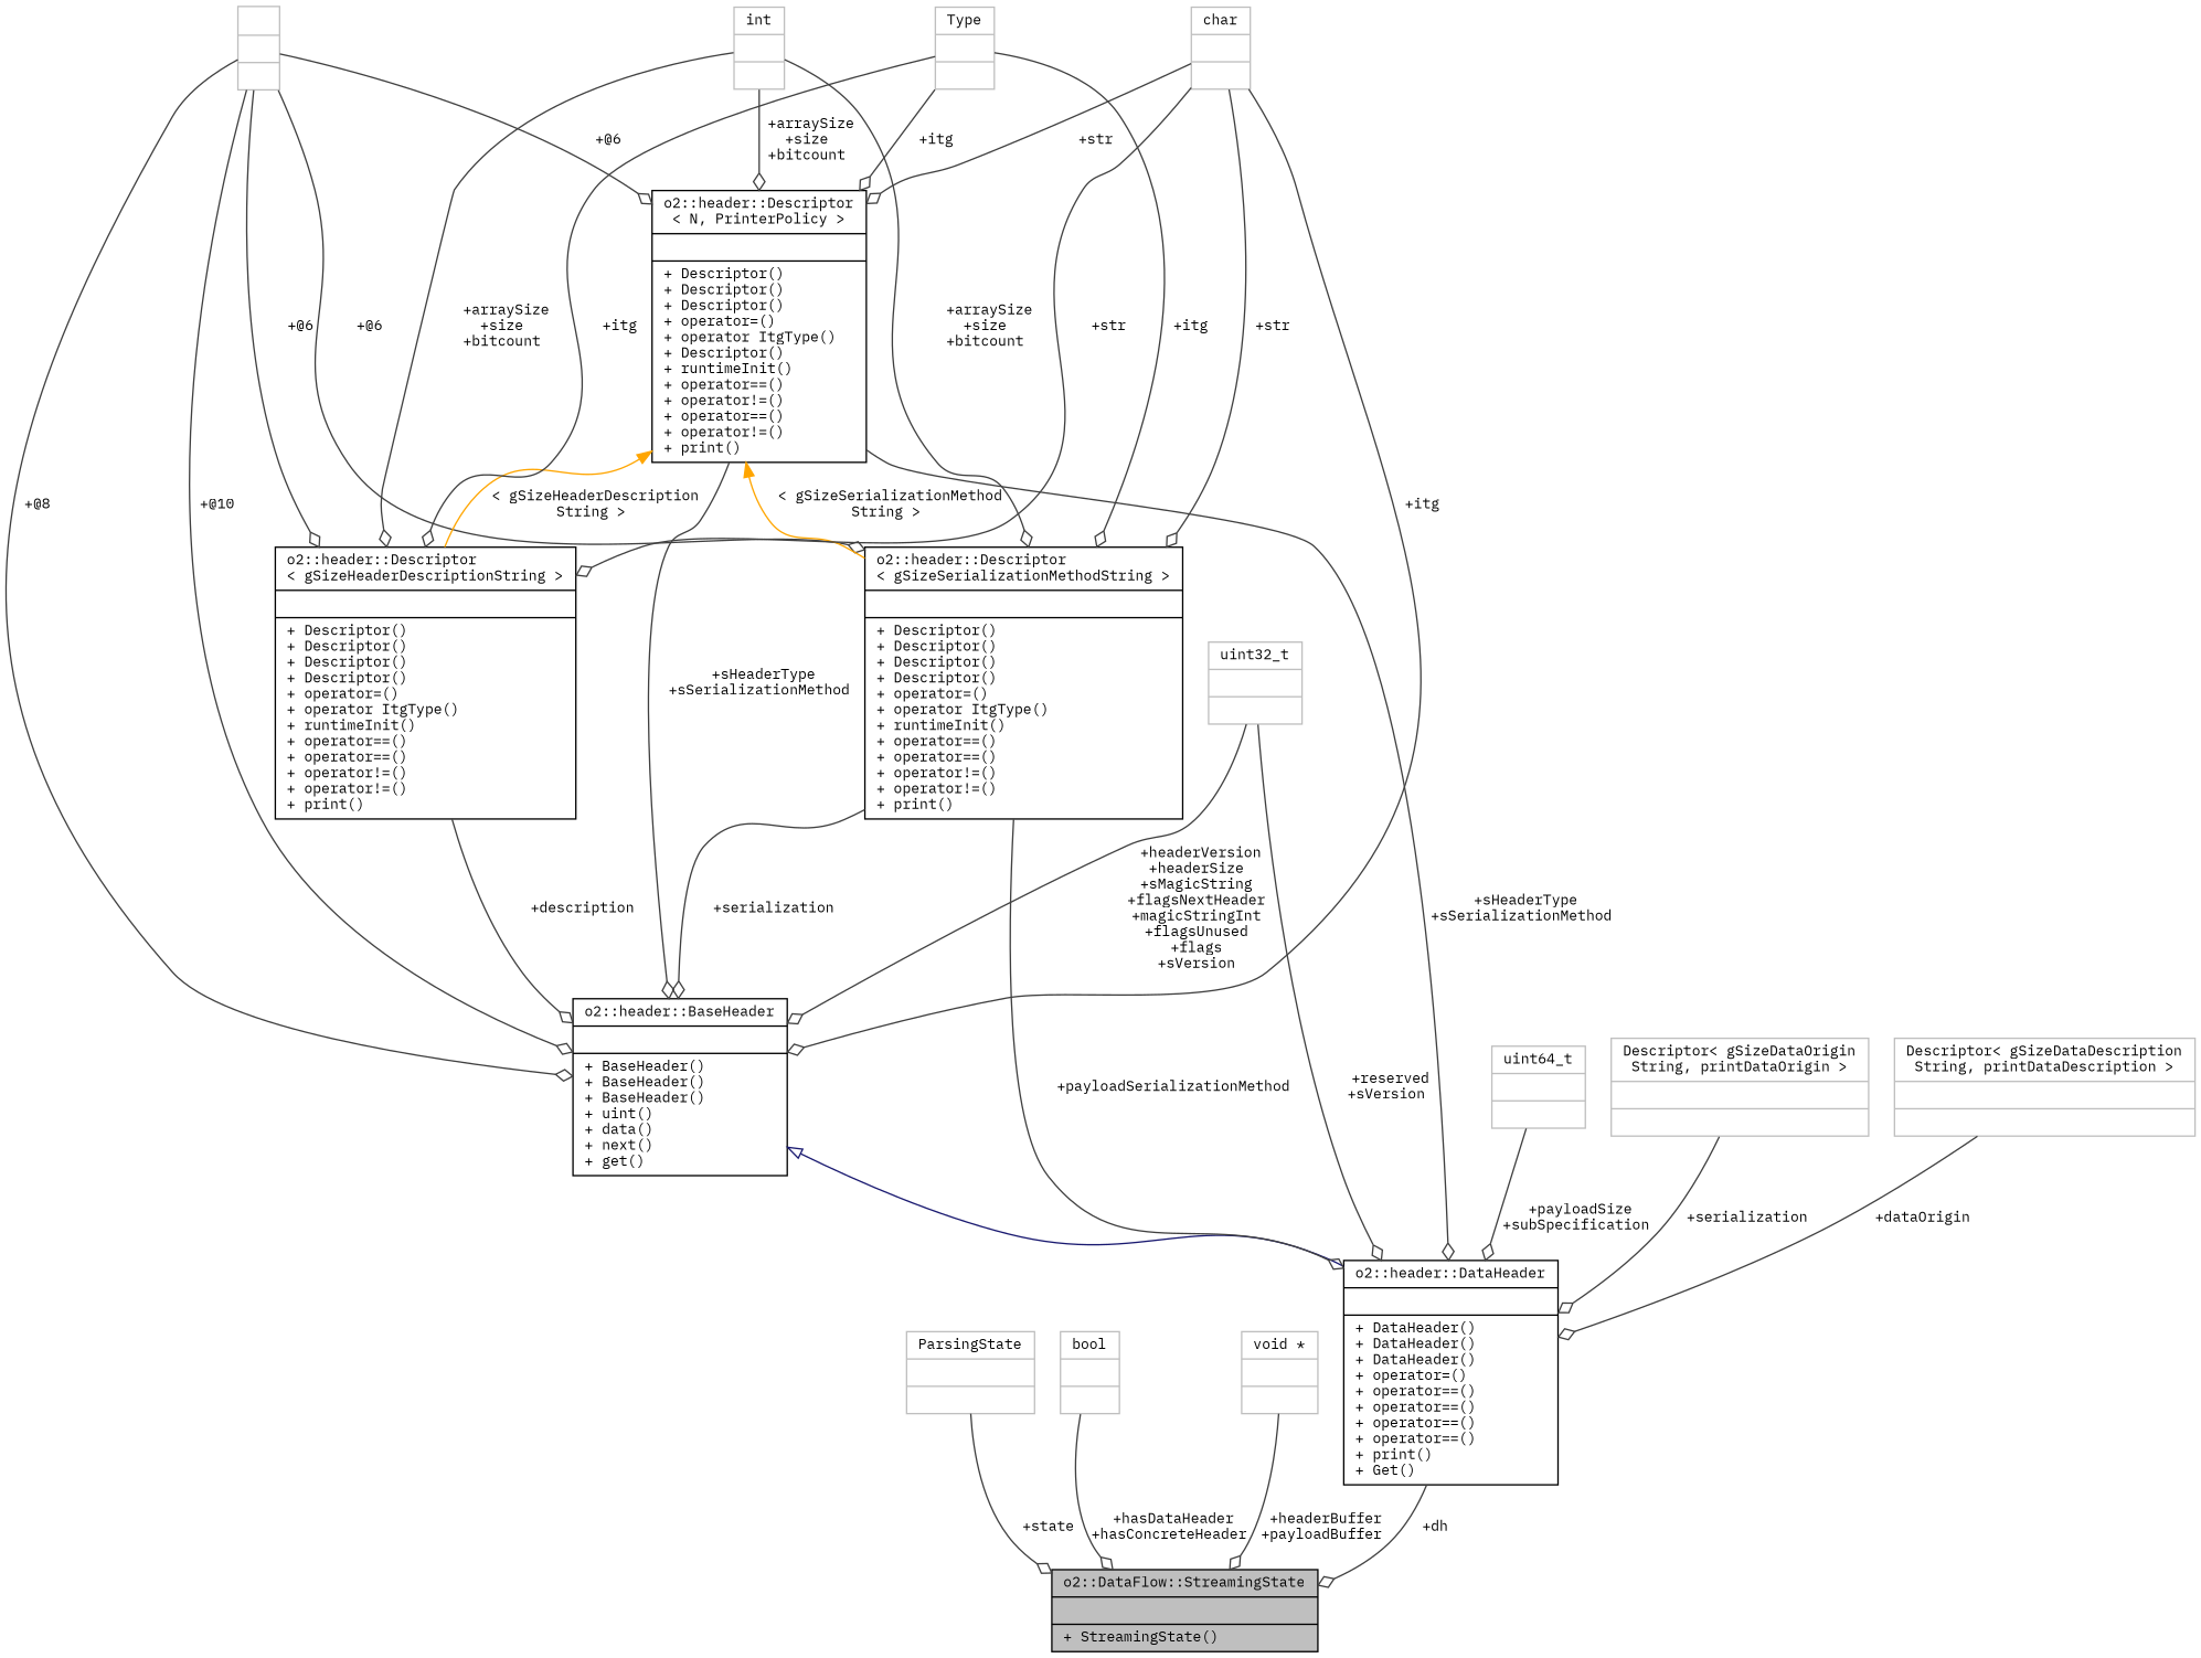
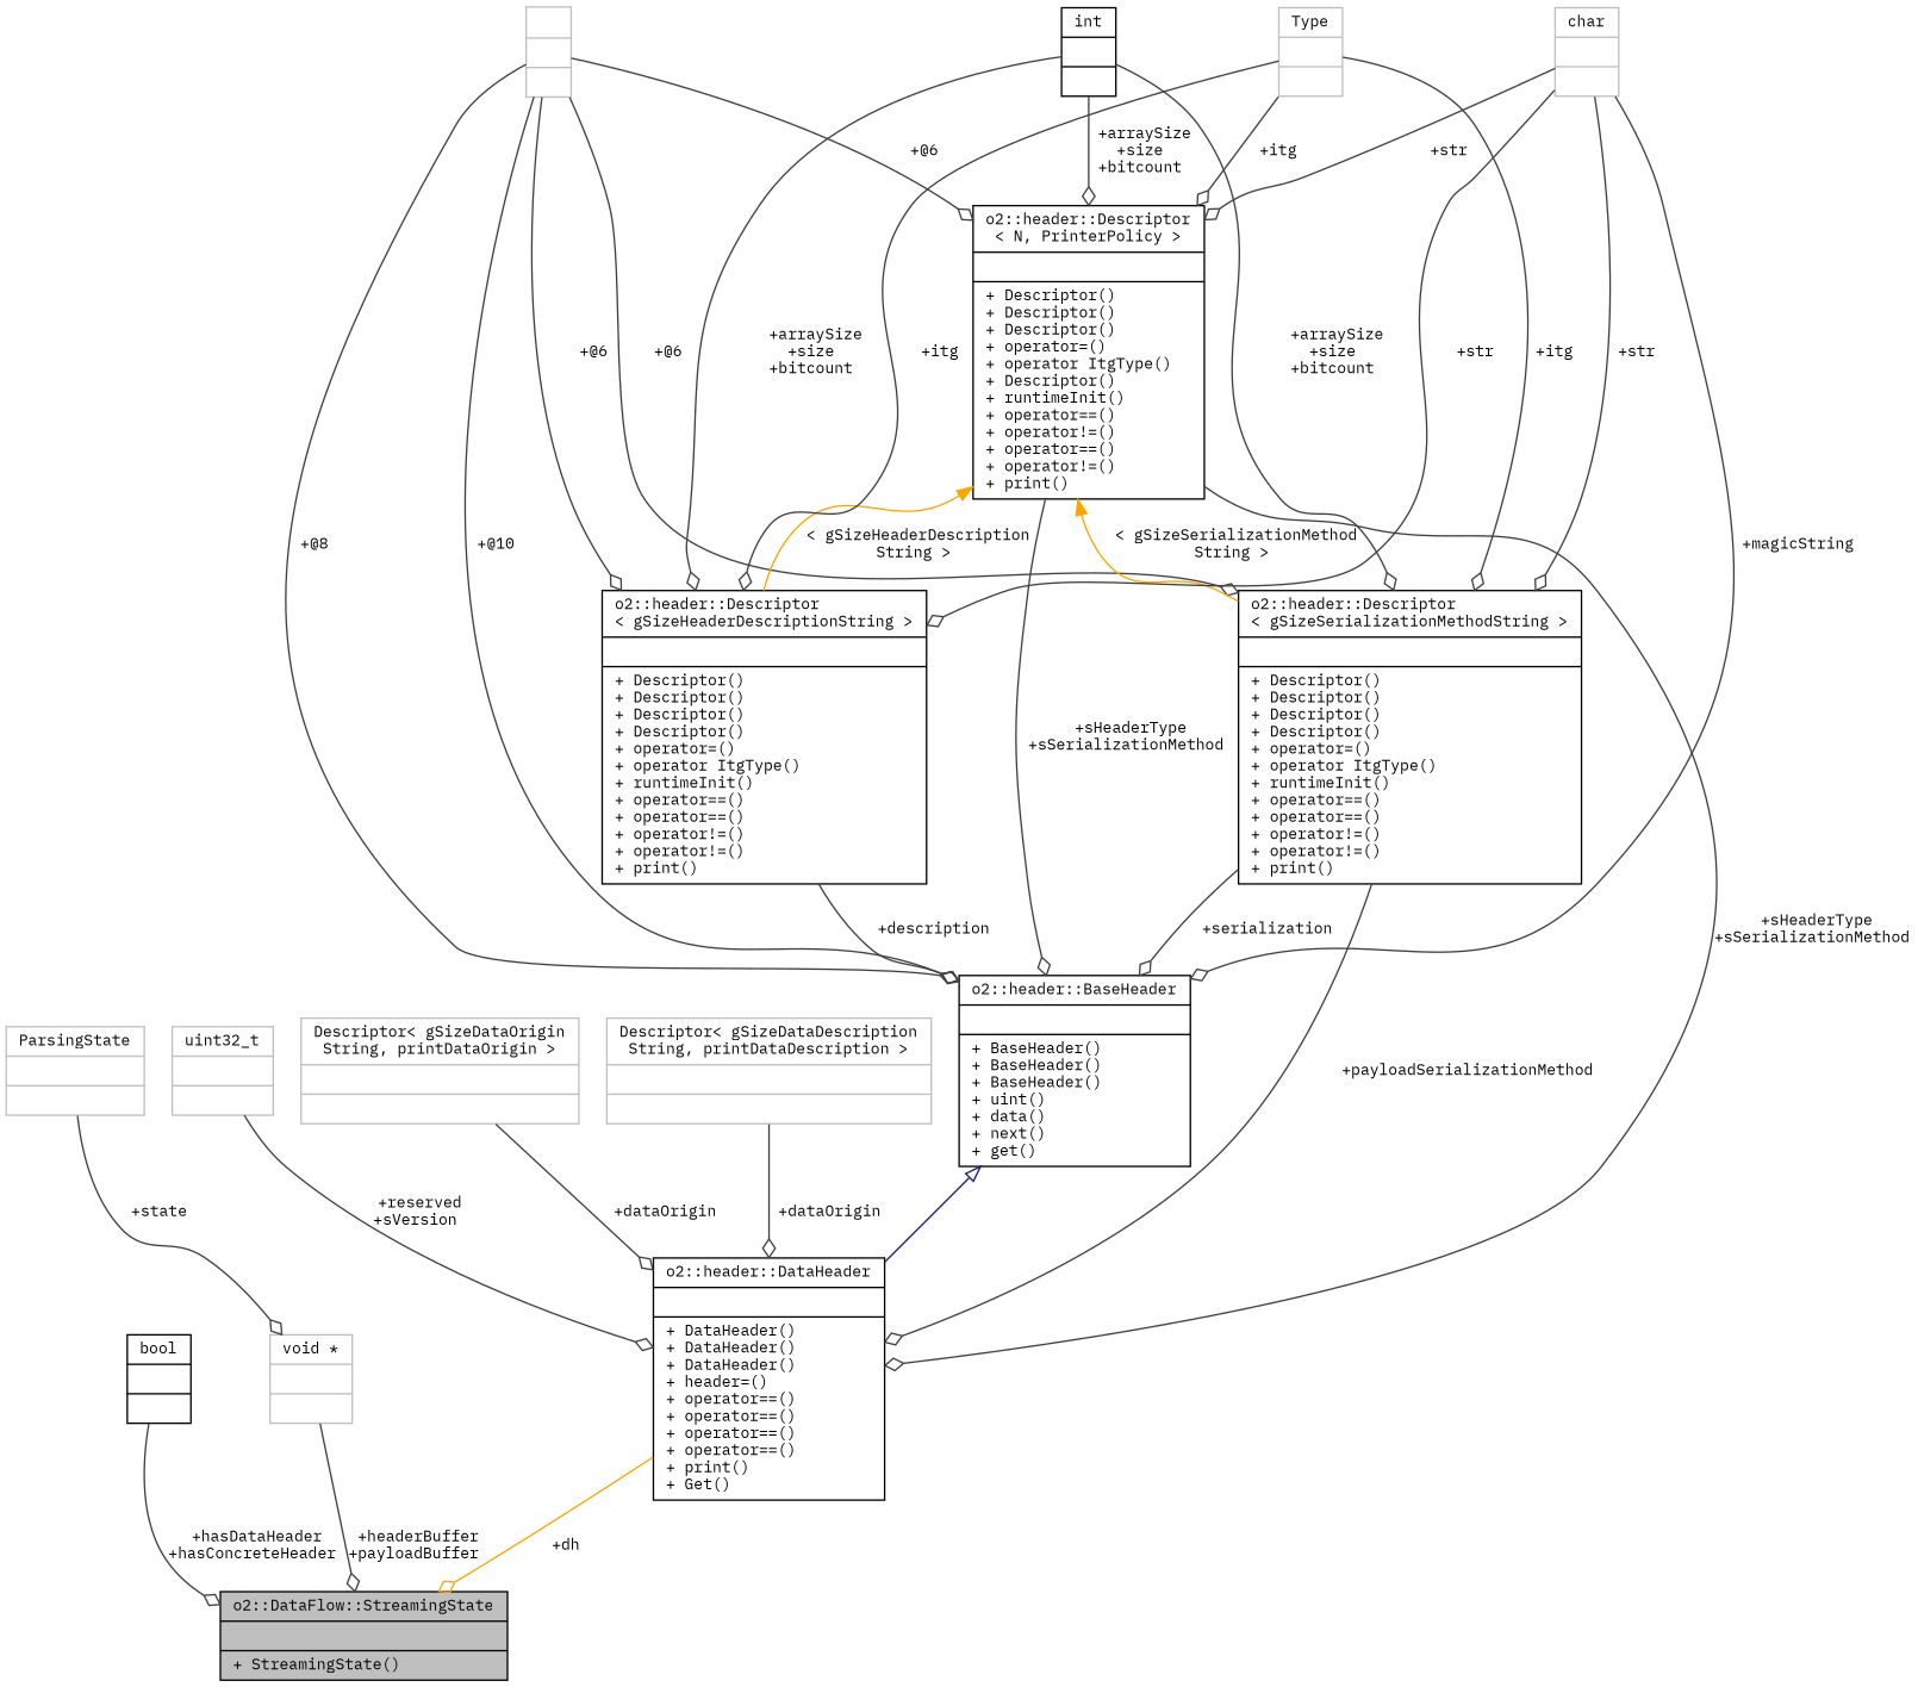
  digraph {
    fontname="IBM Plex Mono"
    node [color=grey75 fontname="IBM Plex Mono" fontsize=10 shape=record]
    edge [arrowhead=odiamond color=grey25 fontname="IBM Plex Mono" fontsize=10 labelfontname=Helvetica labelfontsize=10 style=solid]
    n1 [color=black fillcolor=grey75 fontcolor=black height=0.2 label="{o2::DataFlow::StreamingState\n||+ StreamingState()\l}" style=filled width=0.4]
    n2 [height=0.2 label="{ParsingState\n||}" width=0.4]
-   n3 [height=0.2 label="{bool\n||}" width=0.4]
+   n3 [color=black height=0.2 label="{bool\n||}" width=0.4]
    n4 [height=0.2 label="{void *\n||}" width=0.4]
-   n5 [color=black height=0.2 label="{o2::header::DataHeader\n||+ DataHeader()\l+ DataHeader()\l+ DataHeader()\l+ operator=()\l+ operator==()\l+ operator==()\l+ operator==()\l+ operator==()\l+ print()\l+ Get()\l}" width=0.4]
+   n5 [color=black height=0.2 label="{o2::header::DataHeader\n||+ DataHeader()\l+ DataHeader()\l+ DataHeader()\l+ header=()\l+ operator==()\l+ operator==()\l+ operator==()\l+ operator==()\l+ print()\l+ Get()\l}" width=0.4]
    n6 [color=black height=0.2 label="{o2::header::BaseHeader\n||+ BaseHeader()\l+ BaseHeader()\l+ BaseHeader()\l+ uint()\l+ data()\l+ next()\l+ get()\l}" width=0.4]
    n7 [color=black height=0.2 label="{o2::header::Descriptor\l\< gSizeHeaderDescriptionString \>\n||+ Descriptor()\l+ Descriptor()\l+ Descriptor()\l+ Descriptor()\l+ operator=()\l+ operator ItgType()\l+ runtimeInit()\l+ operator==()\l+ operator==()\l+ operator!=()\l+ operator!=()\l+ print()\l}" width=0.4]
    n8 [height=0.2 label="{\n||}" width=0.4]
    n9 [color=black height=0.2 label="{o2::header::Descriptor\l\< N, PrinterPolicy \>\n||+ Descriptor()\l+ Descriptor()\l+ Descriptor()\l+ operator=()\l+ operator ItgType()\l+ Descriptor()\l+ runtimeInit()\l+ operator==()\l+ operator!=()\l+ operator==()\l+ operator!=()\l+ print()\l}" width=0.4]
    n10 [color=black height=0.2 label="{o2::header::Descriptor\l\< gSizeSerializationMethodString \>\n||+ Descriptor()\l+ Descriptor()\l+ Descriptor()\l+ Descriptor()\l+ operator=()\l+ operator ItgType()\l+ runtimeInit()\l+ operator==()\l+ operator==()\l+ operator!=()\l+ operator!=()\l+ print()\l}" width=0.4]
    n11 [height=0.2 label="{Type\n||}" width=0.4]
    n12 [height=0.2 label="{char\n||}" width=0.4]
-   n13 [height=0.2 label="{int\n||}" width=0.4]
+   n13 [color=black height=0.2 label="{int\n||}" width=0.4]
    n14 [height=0.2 label="{uint32_t\n||}" width=0.4]
-   n15 [height=0.2 label="{uint64_t\n||}" width=0.4]
    n16 [height=0.2 label="{Descriptor\< gSizeDataOrigin\lString, printDataOrigin \>\n||}" width=0.4]
    n17 [height=0.2 label="{Descriptor\< gSizeDataDescription\lString, printDataDescription \>\n||}" width=0.4]
-   n2 -> n1 [label=" +state"]
+   n2 -> n4 [label=" +state"]
    n3 -> n1 [label=" +hasDataHeader\n+hasConcreteHeader"]
    n4 -> n1 [label=" +headerBuffer\n+payloadBuffer"]
-   n5 -> n1 [label=" +dh"]
+   n5 -> n1 [color=orange label=" +dh"]
    n6 -> n5 [arrowtail=onormal color=midnightblue dir=back arrowhead=""]
    n7 -> n6 [label=" +description"]
    n8 -> n6 [label=" +@8"]
    n8 -> n6 [label=" +@10"]
    n8 -> n7 [label=" +@6"]
    n8 -> n9 [label=" +@6"]
    n8 -> n10 [label=" +@6"]
    n9 -> n5 [label=" +sHeaderType\n+sSerializationMethod"]
    n9 -> n6 [label=" +sHeaderType\n+sSerializationMethod"]
    n9 -> n7 [color=orange dir=back label=" \< gSizeHeaderDescription\lString \>" arrowhead=""]
    n9 -> n10 [color=orange dir=back label=" \< gSizeSerializationMethod\lString \>" arrowhead=""]
    n10 -> n5 [label=" +payloadSerializationMethod"]
    n10 -> n6 [label=" +serialization"]
    n11 -> n7 [label=" +itg"]
    n11 -> n9 [label=" +itg"]
    n11 -> n10 [label=" +itg"]
-   n12 -> n6 [label=" +itg"]
+   n12 -> n6 [label=" +magicString"]
    n12 -> n7 [label=" +str"]
    n12 -> n9 [label=" +str"]
    n12 -> n10 [label=" +str"]
    n13 -> n7 [label=" +arraySize\n+size\n+bitcount"]
    n13 -> n9 [label=" +arraySize\n+size\n+bitcount"]
    n13 -> n10 [label=" +arraySize\n+size\n+bitcount"]
    n14 -> n5 [label=" +reserved\n+sVersion"]
-   n14 -> n6 [label=" +headerVersion\n+headerSize\n+sMagicString\n+flagsNextHeader\n+magicStringInt\n+flagsUnused\n+flags\n+sVersion"]
-   n15 -> n5 [label=" +payloadSize\n+subSpecification"]
-   n16 -> n5 [label=" +serialization"]
+   n16 -> n5 [label=" +dataOrigin"]
    n17 -> n5 [label=" +dataOrigin"]
  }
